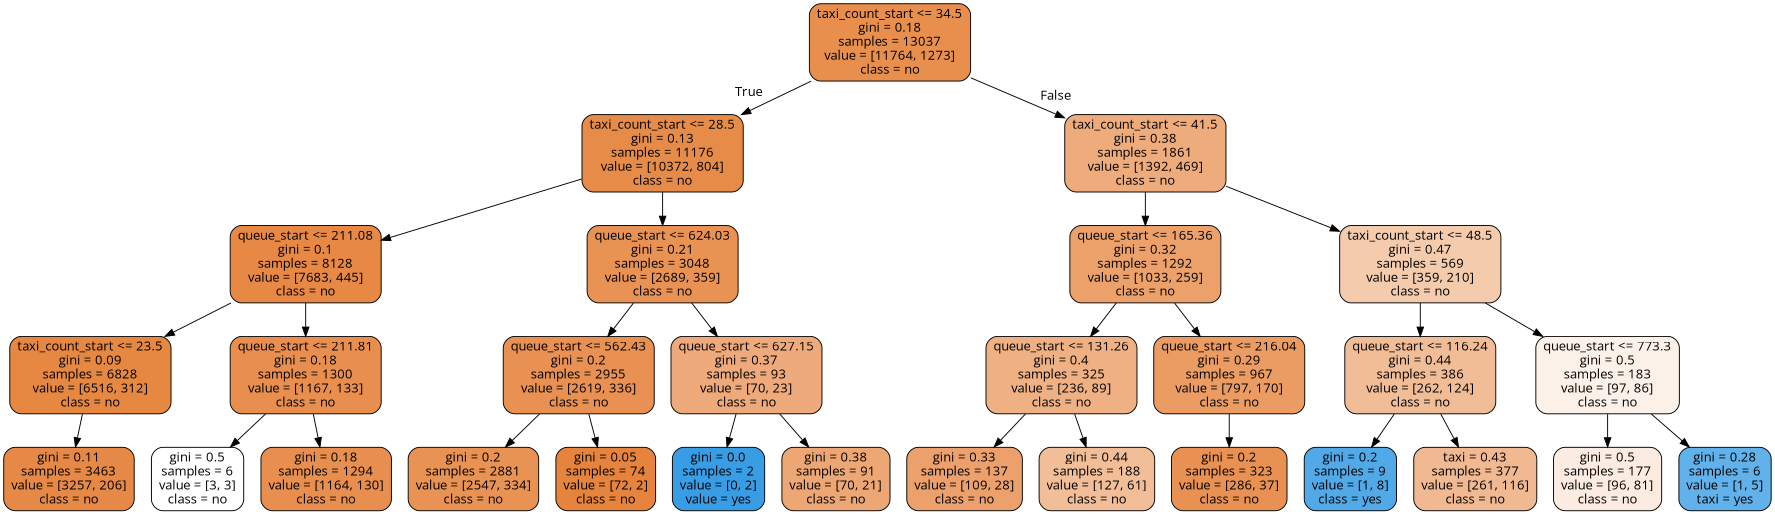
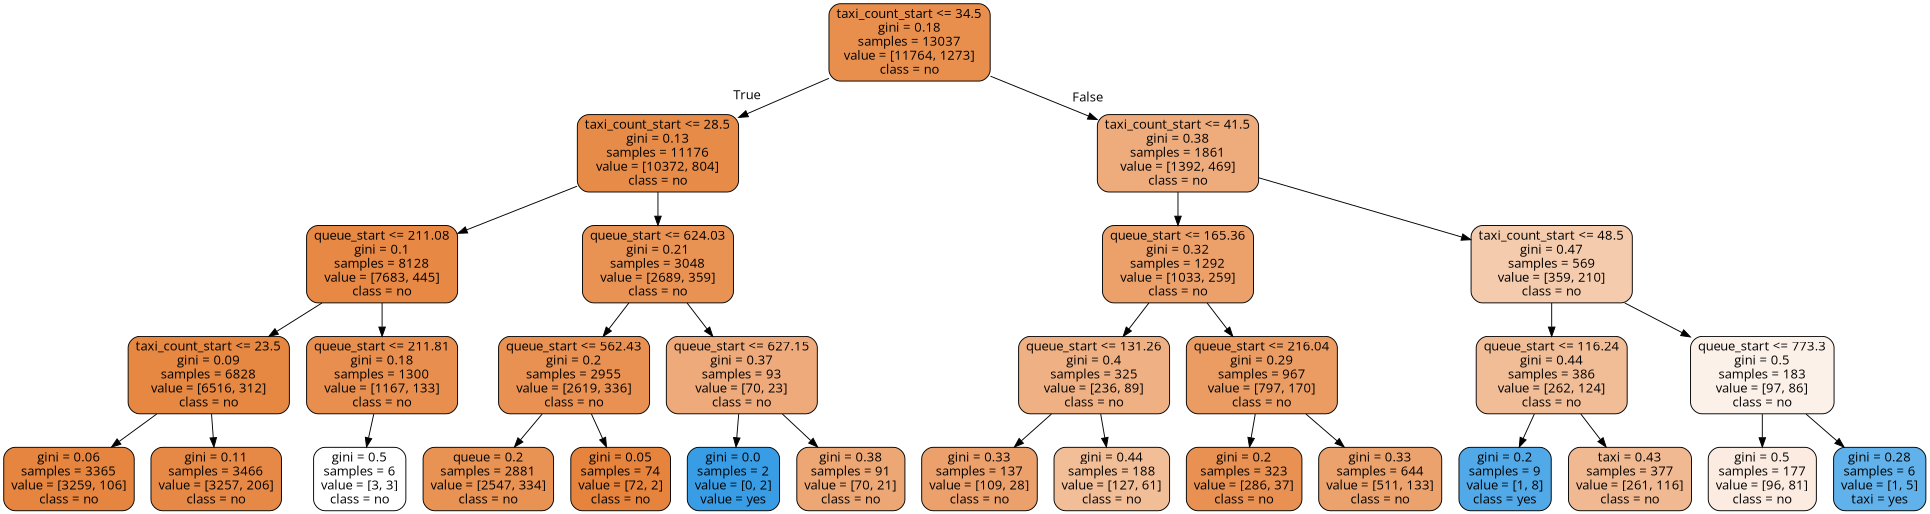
  digraph {
    fontname="Open Sans"
    node [color=black fillcolor="#e89253" fontname="Open Sans" shape=box style="filled, rounded"]
    edge [fontname="Open Sans"]
    n1 [fillcolor="#e88f4e" label="taxi_count_start <= 34.5\ngini = 0.18\nsamples = 13037\nvalue = [11764, 1273]\nclass = no"]
    n2 [fillcolor="#e78b48" label="taxi_count_start <= 28.5\ngini = 0.13\nsamples = 11176\nvalue = [10372, 804]\nclass = no"]
    n3 [fillcolor="#eeab7c" label="taxi_count_start <= 41.5\ngini = 0.38\nsamples = 1861\nvalue = [1392, 469]\nclass = no"]
    n4 [fillcolor="#e78844" label="queue_start <= 211.08\ngini = 0.1\nsamples = 8128\nvalue = [7683, 445]\nclass = no"]
    n5 [label="queue_start <= 624.03\ngini = 0.21\nsamples = 3048\nvalue = [2689, 359]\nclass = no"]
    n6 [fillcolor="#eca16b" label="queue_start <= 165.36\ngini = 0.32\nsamples = 1292\nvalue = [1033, 259]\nclass = no"]
    n7 [fillcolor="#f4cbad" label="taxi_count_start <= 48.5\ngini = 0.47\nsamples = 569\nvalue = [359, 210]\nclass = no"]
    n8 [fillcolor="#e68742" label="taxi_count_start <= 23.5\ngini = 0.09\nsamples = 6828\nvalue = [6516, 312]\nclass = no"]
    n9 [fillcolor="#e88f50" label="queue_start <= 211.81\ngini = 0.18\nsamples = 1300\nvalue = [1167, 133]\nclass = no"]
    n10 [fillcolor="#e89152" label="queue_start <= 562.43\ngini = 0.2\nsamples = 2955\nvalue = [2619, 336]\nclass = no"]
    n11 [fillcolor="#eeaa7a" label="queue_start <= 627.15\ngini = 0.37\nsamples = 93\nvalue = [70, 23]\nclass = no"]
-   n13 [fillcolor="#e78946" label="gini = 0.11\nsamples = 3463\nvalue = [3257, 206]\nclass = no"]
+   n12 [fillcolor="#e6853f" label="gini = 0.06\nsamples = 3365\nvalue = [3259, 106]\nclass = no"]
+   n13 [fillcolor="#e78946" label="gini = 0.11\nsamples = 3466\nvalue = [3257, 206]\nclass = no"]
    n14 [fillcolor="#ffffff" label="gini = 0.5\nsamples = 6\nvalue = [3, 3]\nclass = no"]
-   n15 [fillcolor="#e88f4f" label="gini = 0.18\nsamples = 1294\nvalue = [1164, 130]\nclass = no"]
-   n16 [label="gini = 0.2\nsamples = 2881\nvalue = [2547, 334]\nclass = no"]
+   n16 [label="queue = 0.2\nsamples = 2881\nvalue = [2547, 334]\nclass = no"]
    n17 [fillcolor="#e6843e" label="gini = 0.05\nsamples = 74\nvalue = [72, 2]\nclass = no"]
    n18 [fillcolor="#399de5" label="gini = 0.0\nsamples = 2\nvalue = [0, 2]\nvalue = yes"]
    n19 [fillcolor="#eda774" label="gini = 0.38\nsamples = 91\nvalue = [70, 21]\nclass = no"]
    n20 [fillcolor="#efb184" label="queue_start <= 131.26\ngini = 0.4\nsamples = 325\nvalue = [236, 89]\nclass = no"]
    n21 [fillcolor="#eb9c63" label="queue_start <= 216.04\ngini = 0.29\nsamples = 967\nvalue = [797, 170]\nclass = no"]
    n22 [fillcolor="#f1bd97" label="queue_start <= 116.24\ngini = 0.44\nsamples = 386\nvalue = [262, 124]\nclass = no"]
    n23 [fillcolor="#fcf1e9" label="queue_start <= 773.3\ngini = 0.5\nsamples = 183\nvalue = [97, 86]\nclass = no"]
    n24 [fillcolor="#eca16c" label="gini = 0.33\nsamples = 137\nvalue = [109, 28]\nclass = no"]
    n25 [fillcolor="#f1be98" label="gini = 0.44\nsamples = 188\nvalue = [127, 61]\nclass = no"]
    n26 [fillcolor="#e89153" label="gini = 0.2\nsamples = 323\nvalue = [286, 37]\nclass = no"]
+   n27 [fillcolor="#eca26d" label="gini = 0.33\nsamples = 644\nvalue = [511, 133]\nclass = no"]
    n28 [fillcolor="#52a9e8" label="gini = 0.2\nsamples = 9\nvalue = [1, 8]\nclass = yes"]
    n29 [fillcolor="#f1b991" label="taxi = 0.43\nsamples = 377\nvalue = [261, 116]\nclass = no"]
    n30 [fillcolor="#fbebe0" label="gini = 0.5\nsamples = 177\nvalue = [96, 81]\nclass = no"]
    n31 [fillcolor="#61b1ea" label="gini = 0.28\nsamples = 6\nvalue = [1, 5]\ntaxi = yes"]
    n1 -> n2 [headlabel=True labelangle=45 labeldistance=2.5]
    n1 -> n3 [headlabel=False labelangle=-45 labeldistance=2.5]
    n2 -> n4
    n2 -> n5
    n3 -> n6
    n3 -> n7
    n4 -> n8
    n4 -> n9
    n5 -> n10
    n5 -> n11
    n6 -> n20
    n6 -> n21
    n7 -> n22
    n7 -> n23
+   n8 -> n12
    n8 -> n13
    n9 -> n14
-   n9 -> n15
    n10 -> n16
    n10 -> n17
    n11 -> n18
    n11 -> n19
    n20 -> n24
    n20 -> n25
    n21 -> n26
+   n21 -> n27
    n22 -> n28
    n22 -> n29
    n23 -> n30
    n23 -> n31
  }
